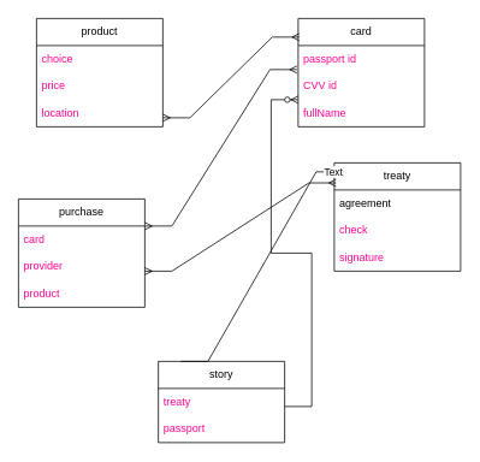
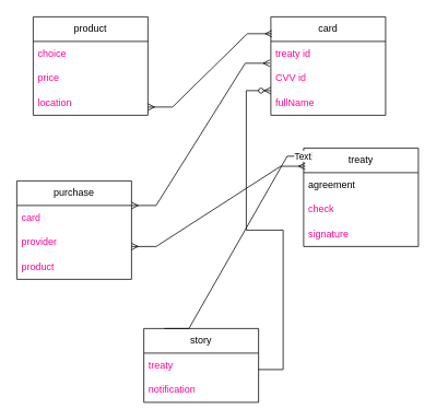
  <mxCell id="0" />
  <mxCell id="1" parent="0" />
  <mxCell id="2" value="product" style="swimlane;fontStyle=0;childLayout=stackLayout;horizontal=1;startSize=30;horizontalStack=0;resizeParent=1;resizeParentMax=0;resizeLast=0;collapsible=1;marginBottom=0;whiteSpace=wrap;html=1;" vertex="1" parent="1"><mxGeometry x="40" y="20" width="140" height="120" as="geometry" /></mxCell>
  <mxCell id="3" value="choice" style="text;strokeColor=none;fillColor=none;align=left;verticalAlign=middle;spacingLeft=4;spacingRight=4;overflow=hidden;points=[[0,0.5],[1,0.5]];portConstraint=eastwest;rotatable=0;whiteSpace=wrap;html=1;fontColor=#FF0095;" vertex="1" parent="2"><mxGeometry y="30" width="140" height="30" as="geometry" /></mxCell>
  <mxCell id="4" value="price" style="text;strokeColor=none;fillColor=none;align=left;verticalAlign=middle;spacingLeft=4;spacingRight=4;overflow=hidden;points=[[0,0.5],[1,0.5]];portConstraint=eastwest;rotatable=0;whiteSpace=wrap;html=1;fontColor=#ff0095;" vertex="1" parent="2"><mxGeometry y="60" width="140" height="30" as="geometry" /></mxCell>
  <mxCell id="5" value="&lt;font color=&quot;#ff0095&quot;&gt;location&lt;/font&gt;" style="text;strokeColor=none;fillColor=none;align=left;verticalAlign=middle;spacingLeft=4;spacingRight=4;overflow=hidden;points=[[0,0.5],[1,0.5]];portConstraint=eastwest;rotatable=0;whiteSpace=wrap;html=1;" vertex="1" parent="2"><mxGeometry y="90" width="140" height="30" as="geometry" /></mxCell>
  <mxCell id="6" value="card" style="swimlane;fontStyle=0;childLayout=stackLayout;horizontal=1;startSize=30;horizontalStack=0;resizeParent=1;resizeParentMax=0;resizeLast=0;collapsible=1;marginBottom=0;whiteSpace=wrap;html=1;" vertex="1" parent="1"><mxGeometry x="330" y="20" width="140" height="120" as="geometry" /></mxCell>
- <mxCell id="7" value="&lt;font color=&quot;#ff0095&quot;&gt;passport id&lt;/font&gt;" style="text;strokeColor=none;fillColor=none;align=left;verticalAlign=middle;spacingLeft=4;spacingRight=4;overflow=hidden;points=[[0,0.5],[1,0.5]];portConstraint=eastwest;rotatable=0;whiteSpace=wrap;html=1;" vertex="1" parent="6"><mxGeometry y="30" width="140" height="30" as="geometry" /></mxCell>
+ <mxCell id="7" value="&lt;font color=&quot;#ff0095&quot;&gt;treaty id&lt;/font&gt;" style="text;strokeColor=none;fillColor=none;align=left;verticalAlign=middle;spacingLeft=4;spacingRight=4;overflow=hidden;points=[[0,0.5],[1,0.5]];portConstraint=eastwest;rotatable=0;whiteSpace=wrap;html=1;" vertex="1" parent="6"><mxGeometry y="30" width="140" height="30" as="geometry" /></mxCell>
  <mxCell id="8" value="&lt;font color=&quot;#ff0095&quot;&gt;CVV id&lt;/font&gt;" style="text;strokeColor=none;fillColor=none;align=left;verticalAlign=middle;spacingLeft=4;spacingRight=4;overflow=hidden;points=[[0,0.5],[1,0.5]];portConstraint=eastwest;rotatable=0;whiteSpace=wrap;html=1;" vertex="1" parent="6"><mxGeometry y="60" width="140" height="30" as="geometry" /></mxCell>
  <mxCell id="9" value="&lt;font color=&quot;#ff0095&quot;&gt;fullName&lt;/font&gt;" style="text;strokeColor=none;fillColor=none;align=left;verticalAlign=middle;spacingLeft=4;spacingRight=4;overflow=hidden;points=[[0,0.5],[1,0.5]];portConstraint=eastwest;rotatable=0;whiteSpace=wrap;html=1;" vertex="1" parent="6"><mxGeometry y="90" width="140" height="30" as="geometry" /></mxCell>
  <mxCell id="10" value="purchase" style="swimlane;fontStyle=0;childLayout=stackLayout;horizontal=1;startSize=30;horizontalStack=0;resizeParent=1;resizeParentMax=0;resizeLast=0;collapsible=1;marginBottom=0;whiteSpace=wrap;html=1;" vertex="1" parent="1"><mxGeometry x="20" y="220" width="140" height="120" as="geometry" /></mxCell>
  <mxCell id="11" value="&lt;font color=&quot;#ff0095&quot;&gt;card&lt;/font&gt;" style="text;strokeColor=none;fillColor=none;align=left;verticalAlign=middle;spacingLeft=4;spacingRight=4;overflow=hidden;points=[[0,0.5],[1,0.5]];portConstraint=eastwest;rotatable=0;whiteSpace=wrap;html=1;" vertex="1" parent="10"><mxGeometry y="30" width="140" height="30" as="geometry" /></mxCell>
  <mxCell id="12" value="&lt;font color=&quot;#ff0095&quot;&gt;provider&lt;/font&gt;" style="text;strokeColor=none;fillColor=none;align=left;verticalAlign=middle;spacingLeft=4;spacingRight=4;overflow=hidden;points=[[0,0.5],[1,0.5]];portConstraint=eastwest;rotatable=0;whiteSpace=wrap;html=1;" vertex="1" parent="10"><mxGeometry y="60" width="140" height="30" as="geometry" /></mxCell>
  <mxCell id="13" value="&lt;font color=&quot;#ff0095&quot;&gt;product&lt;/font&gt;" style="text;strokeColor=none;fillColor=none;align=left;verticalAlign=middle;spacingLeft=4;spacingRight=4;overflow=hidden;points=[[0,0.5],[1,0.5]];portConstraint=eastwest;rotatable=0;whiteSpace=wrap;html=1;" vertex="1" parent="10"><mxGeometry y="90" width="140" height="30" as="geometry" /></mxCell>
  <mxCell id="14" value="treaty" style="swimlane;fontStyle=0;childLayout=stackLayout;horizontal=1;startSize=30;horizontalStack=0;resizeParent=1;resizeParentMax=0;resizeLast=0;collapsible=1;marginBottom=0;whiteSpace=wrap;html=1;" vertex="1" parent="1"><mxGeometry x="370" y="180" width="140" height="120" as="geometry" /></mxCell>
  <mxCell id="15" value="agreement" style="text;strokeColor=none;fillColor=none;align=left;verticalAlign=middle;spacingLeft=4;spacingRight=4;overflow=hidden;points=[[0,0.5],[1,0.5]];portConstraint=eastwest;rotatable=0;whiteSpace=wrap;html=1;" vertex="1" parent="14"><mxGeometry y="30" width="140" height="30" as="geometry" /></mxCell>
  <mxCell id="16" value="&lt;font color=&quot;#ff0095&quot;&gt;check&lt;/font&gt;" style="text;strokeColor=none;fillColor=none;align=left;verticalAlign=middle;spacingLeft=4;spacingRight=4;overflow=hidden;points=[[0,0.5],[1,0.5]];portConstraint=eastwest;rotatable=0;whiteSpace=wrap;html=1;" vertex="1" parent="14"><mxGeometry y="60" width="140" height="30" as="geometry" /></mxCell>
  <mxCell id="17" value="&lt;font color=&quot;#ff0095&quot;&gt;signature&lt;/font&gt;" style="text;strokeColor=none;fillColor=none;align=left;verticalAlign=middle;spacingLeft=4;spacingRight=4;overflow=hidden;points=[[0,0.5],[1,0.5]];portConstraint=eastwest;rotatable=0;whiteSpace=wrap;html=1;" vertex="1" parent="14"><mxGeometry y="90" width="140" height="30" as="geometry" /></mxCell>
  <mxCell id="18" value="story" style="swimlane;fontStyle=0;childLayout=stackLayout;horizontal=1;startSize=30;horizontalStack=0;resizeParent=1;resizeParentMax=0;resizeLast=0;collapsible=1;marginBottom=0;whiteSpace=wrap;html=1;" vertex="1" parent="1"><mxGeometry x="175" y="400" width="140" height="90" as="geometry" /></mxCell>
  <mxCell id="19" value="&lt;font color=&quot;#ff0095&quot;&gt;treaty&lt;/font&gt;" style="text;strokeColor=none;fillColor=none;align=left;verticalAlign=middle;spacingLeft=4;spacingRight=4;overflow=hidden;points=[[0,0.5],[1,0.5]];portConstraint=eastwest;rotatable=0;whiteSpace=wrap;html=1;" vertex="1" parent="18"><mxGeometry y="30" width="140" height="30" as="geometry" /></mxCell>
- <mxCell id="20" value="&lt;font color=&quot;#ff0095&quot;&gt;passport&lt;/font&gt;" style="text;strokeColor=none;fillColor=none;align=left;verticalAlign=middle;spacingLeft=4;spacingRight=4;overflow=hidden;points=[[0,0.5],[1,0.5]];portConstraint=eastwest;rotatable=0;whiteSpace=wrap;html=1;" vertex="1" parent="18"><mxGeometry y="60" width="140" height="30" as="geometry" /></mxCell>
+ <mxCell id="20" value="&lt;font color=&quot;#ff0095&quot;&gt;notification&lt;/font&gt;" style="text;strokeColor=none;fillColor=none;align=left;verticalAlign=middle;spacingLeft=4;spacingRight=4;overflow=hidden;points=[[0,0.5],[1,0.5]];portConstraint=eastwest;rotatable=0;whiteSpace=wrap;html=1;" vertex="1" parent="18"><mxGeometry y="60" width="140" height="30" as="geometry" /></mxCell>
  <mxCell id="21" value="" style="edgeStyle=entityRelationEdgeStyle;fontSize=12;html=1;endArrow=ERmany;startArrow=ERmany;rounded=0;entryX=0.009;entryY=0.172;entryDx=0;entryDy=0;entryPerimeter=0;" edge="1" parent="1" target="6"><mxGeometry width="100" height="100" relative="1" as="geometry"><mxPoint x="180" y="130" as="sourcePoint" /><mxPoint x="280" y="30" as="targetPoint" /></mxGeometry></mxCell>
  <mxCell id="22" value="" style="edgeStyle=entityRelationEdgeStyle;fontSize=12;html=1;endArrow=ERmany;startArrow=ERmany;rounded=0;entryX=-0.009;entryY=-0.113;entryDx=0;entryDy=0;entryPerimeter=0;" edge="1" parent="1" target="8"><mxGeometry width="100" height="100" relative="1" as="geometry"><mxPoint x="160" y="250" as="sourcePoint" /><mxPoint x="260" y="150" as="targetPoint" /></mxGeometry></mxCell>
  <mxCell id="23" value="" style="edgeStyle=entityRelationEdgeStyle;fontSize=12;html=1;endArrow=ERmany;startArrow=ERmany;rounded=0;entryX=0.014;entryY=0.185;entryDx=0;entryDy=0;entryPerimeter=0;" edge="1" parent="1" target="14"><mxGeometry width="100" height="100" relative="1" as="geometry"><mxPoint x="160" y="300" as="sourcePoint" /><mxPoint x="260" y="200" as="targetPoint" /></mxGeometry></mxCell>
  <mxCell id="24" value="" style="edgeStyle=entityRelationEdgeStyle;fontSize=12;html=1;endArrow=ERzeroToMany;endFill=1;rounded=0;entryX=0.071;entryY=0.083;entryDx=0;entryDy=0;entryPerimeter=0;" edge="1" parent="1" target="14"><mxGeometry width="100" height="100" relative="1" as="geometry"><mxPoint x="200" y="400" as="sourcePoint" /><mxPoint x="300" y="300" as="targetPoint" /></mxGeometry></mxCell>
  <mxCell id="25" value="Text" style="edgeLabel;html=1;align=center;verticalAlign=middle;resizable=0;points=[];" vertex="1" connectable="0" parent="24"><mxGeometry x="0.921" relative="1" as="geometry"><mxPoint as="offset" /></mxGeometry></mxCell>
  <mxCell id="26" value="" style="edgeStyle=entityRelationEdgeStyle;fontSize=12;html=1;endArrow=ERzeroToMany;endFill=1;rounded=0;entryX=0;entryY=0;entryDx=0;entryDy=0;entryPerimeter=0;" edge="1" parent="1" target="9"><mxGeometry width="100" height="100" relative="1" as="geometry"><mxPoint x="315" y="450" as="sourcePoint" /><mxPoint x="415" y="350" as="targetPoint" /></mxGeometry></mxCell>
